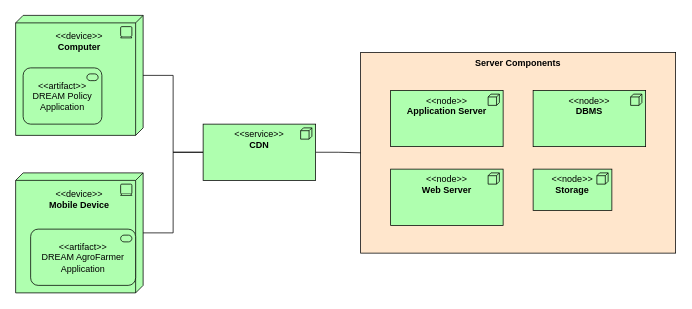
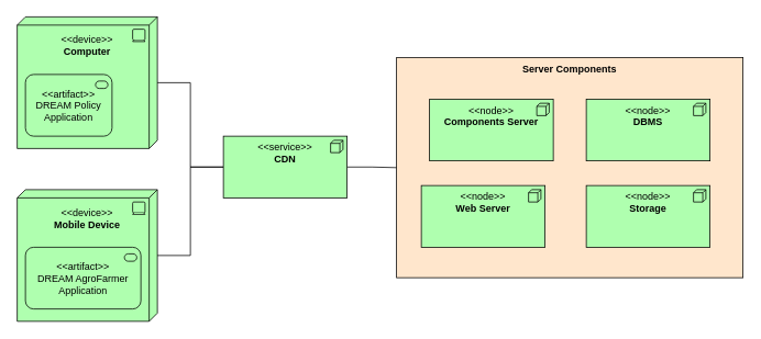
  <mxCell id="0" />
  <mxCell id="1" parent="0" />
  <mxCell id="2" value="&lt;b&gt;Server Components&lt;/b&gt;" style="rounded=0;whiteSpace=wrap;html=1;arcSize=2;fillColor=#ffe6cc;strokeColor=#000000;verticalAlign=top;" vertex="1" parent="1"><mxGeometry x="480" y="69.5" width="420" height="267.5" as="geometry" /></mxCell>
  <mxCell id="3" value="&lt;div&gt;&lt;br&gt;&lt;/div&gt;&lt;div&gt;&amp;lt;&amp;lt;device&amp;gt;&amp;gt;&lt;/div&gt;&lt;div&gt;&lt;b&gt;Computer&lt;/b&gt;&lt;br&gt;&lt;/div&gt;" style="html=1;outlineConnect=0;whiteSpace=wrap;fillColor=#AFFFAF;shape=mxgraph.archimate3.tech;techType=device;verticalAlign=top;" vertex="1" parent="1"><mxGeometry x="20" y="20" width="170" height="160" as="geometry" /></mxCell>
- <mxCell id="4" value="&lt;div&gt;&amp;lt;&amp;lt;node&amp;gt;&amp;gt; &lt;br&gt;&lt;/div&gt;&lt;div&gt;&lt;b&gt;Application Server&lt;/b&gt;&lt;/div&gt;" style="html=1;outlineConnect=0;whiteSpace=wrap;fillColor=#AFFFAF;shape=mxgraph.archimate3.application;appType=node;archiType=square;verticalAlign=top;" vertex="1" parent="1"><mxGeometry x="520" y="120" width="150" height="75" as="geometry" /></mxCell>
+ <mxCell id="4" value="&lt;div&gt;&amp;lt;&amp;lt;node&amp;gt;&amp;gt; &lt;br&gt;&lt;/div&gt;&lt;div&gt;&lt;b&gt;Components Server&lt;/b&gt;&lt;/div&gt;" style="html=1;outlineConnect=0;whiteSpace=wrap;fillColor=#AFFFAF;shape=mxgraph.archimate3.application;appType=node;archiType=square;verticalAlign=top;" vertex="1" parent="1"><mxGeometry x="520" y="120" width="150" height="75" as="geometry" /></mxCell>
  <mxCell id="5" value="&lt;div&gt;&amp;lt;&amp;lt;node&amp;gt;&amp;gt;&lt;/div&gt;&lt;div&gt;&lt;b&gt;DBMS&lt;/b&gt;&lt;br&gt;&lt;/div&gt;" style="html=1;outlineConnect=0;whiteSpace=wrap;fillColor=#AFFFAF;shape=mxgraph.archimate3.application;appType=node;archiType=square;verticalAlign=top;" vertex="1" parent="1"><mxGeometry x="710" y="120" width="150" height="75" as="geometry" /></mxCell>
- <mxCell id="6" value="&lt;div&gt;&amp;lt;&amp;lt;node&amp;gt;&amp;gt;&lt;/div&gt;&lt;div&gt;&lt;b&gt;Storage&lt;/b&gt;&lt;br&gt;&lt;/div&gt;" style="html=1;outlineConnect=0;whiteSpace=wrap;fillColor=#AFFFAF;shape=mxgraph.archimate3.application;appType=node;archiType=square;verticalAlign=top;" vertex="1" parent="1"><mxGeometry x="710" y="225" width="105" height="55" as="geometry" /></mxCell>
+ <mxCell id="6" value="&lt;div&gt;&amp;lt;&amp;lt;node&amp;gt;&amp;gt;&lt;/div&gt;&lt;div&gt;&lt;b&gt;Storage&lt;/b&gt;&lt;br&gt;&lt;/div&gt;" style="html=1;outlineConnect=0;whiteSpace=wrap;fillColor=#AFFFAF;shape=mxgraph.archimate3.application;appType=node;archiType=square;verticalAlign=top;" vertex="1" parent="1"><mxGeometry x="710" y="225" width="150" height="75" as="geometry" /></mxCell>
  <mxCell id="7" value="&lt;div&gt;&lt;br&gt;&lt;/div&gt;&lt;div&gt;&amp;lt;&amp;lt;device&amp;gt;&amp;gt;&lt;/div&gt;&lt;div&gt;&lt;b&gt;Mobile Device&lt;/b&gt;&lt;br&gt;&lt;/div&gt;" style="html=1;outlineConnect=0;whiteSpace=wrap;fillColor=#AFFFAF;shape=mxgraph.archimate3.tech;techType=device;verticalAlign=top;" vertex="1" parent="1"><mxGeometry x="20" y="230" width="170" height="160" as="geometry" /></mxCell>
  <mxCell id="8" value="&lt;div&gt;&amp;lt;&amp;lt;artifact&amp;gt;&amp;gt;&lt;/div&gt;&lt;div&gt;DREAM Policy Application&lt;br&gt;&lt;/div&gt;" style="html=1;outlineConnect=0;whiteSpace=wrap;fillColor=#AFFFAF;shape=mxgraph.archimate3.application;appType=serv;archiType=rounded" vertex="1" parent="1"><mxGeometry x="30" y="90" width="105" height="75" as="geometry" /></mxCell>
- <mxCell id="9" value="&lt;div&gt;&amp;lt;&amp;lt;artifact&amp;gt;&amp;gt;&lt;/div&gt;&lt;div&gt;DREAM AgroFarmer Application&lt;br&gt;&lt;/div&gt;" style="html=1;outlineConnect=0;whiteSpace=wrap;fillColor=#AFFFAF;shape=mxgraph.archimate3.application;appType=serv;archiType=rounded" vertex="1" parent="1"><mxGeometry x="40" y="305" width="140" height="75" as="geometry" /></mxCell>
+ <mxCell id="9" value="&lt;div&gt;&amp;lt;&amp;lt;artifact&amp;gt;&amp;gt;&lt;/div&gt;&lt;div&gt;DREAM AgroFarmer Application&lt;br&gt;&lt;/div&gt;" style="html=1;outlineConnect=0;whiteSpace=wrap;fillColor=#AFFFAF;shape=mxgraph.archimate3.application;appType=serv;archiType=rounded" vertex="1" parent="1"><mxGeometry x="30" y="300" width="140" height="75" as="geometry" /></mxCell>
  <mxCell id="10" style="edgeStyle=orthogonalEdgeStyle;rounded=0;orthogonalLoop=1;jettySize=auto;html=1;exitX=1;exitY=0.5;exitDx=0;exitDy=0;exitPerimeter=0;entryX=0;entryY=0.5;entryDx=0;entryDy=0;endArrow=none;endFill=0;" edge="1" parent="1" source="13" target="2"><mxGeometry relative="1" as="geometry" /></mxCell>
  <mxCell id="11" style="edgeStyle=orthogonalEdgeStyle;rounded=0;orthogonalLoop=1;jettySize=auto;html=1;exitX=0;exitY=0.5;exitDx=0;exitDy=0;exitPerimeter=0;entryX=1;entryY=0.5;entryDx=0;entryDy=0;entryPerimeter=0;endArrow=none;endFill=0;" edge="1" parent="1" source="13" target="3"><mxGeometry relative="1" as="geometry" /></mxCell>
  <mxCell id="12" style="edgeStyle=orthogonalEdgeStyle;rounded=0;orthogonalLoop=1;jettySize=auto;html=1;exitX=0;exitY=0.5;exitDx=0;exitDy=0;exitPerimeter=0;endArrow=none;endFill=0;" edge="1" parent="1" source="13" target="7"><mxGeometry relative="1" as="geometry" /></mxCell>
  <mxCell id="13" value="&lt;div&gt;&amp;lt;&amp;lt;service&amp;gt;&amp;gt;&lt;/div&gt;&lt;div&gt;&lt;b&gt;CDN&lt;/b&gt;&lt;br&gt;&lt;/div&gt;" style="html=1;outlineConnect=0;whiteSpace=wrap;fillColor=#AFFFAF;shape=mxgraph.archimate3.application;appType=node;archiType=square;verticalAlign=top;" vertex="1" parent="1"><mxGeometry x="270" y="165" width="150" height="75" as="geometry" /></mxCell>
- <mxCell id="14" value="&lt;div&gt;&amp;lt;&amp;lt;node&amp;gt;&amp;gt;&lt;/div&gt;&lt;div&gt;&lt;b&gt;Web Server&lt;/b&gt;&lt;br&gt;&lt;/div&gt;" style="html=1;outlineConnect=0;whiteSpace=wrap;fillColor=#AFFFAF;shape=mxgraph.archimate3.application;appType=node;archiType=square;verticalAlign=top;" vertex="1" parent="1"><mxGeometry x="520" y="225" width="150" height="75" as="geometry" /></mxCell>
+ <mxCell id="14" value="&lt;div&gt;&amp;lt;&amp;lt;node&amp;gt;&amp;gt;&lt;/div&gt;&lt;div&gt;&lt;b&gt;Web Server&lt;/b&gt;&lt;br&gt;&lt;/div&gt;" style="html=1;outlineConnect=0;whiteSpace=wrap;fillColor=#AFFFAF;shape=mxgraph.archimate3.application;appType=node;archiType=square;verticalAlign=top;" vertex="1" parent="1"><mxGeometry x="510" y="225" width="150" height="75" as="geometry" /></mxCell>
